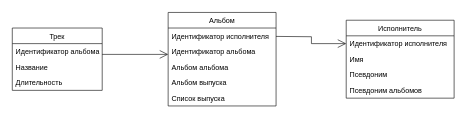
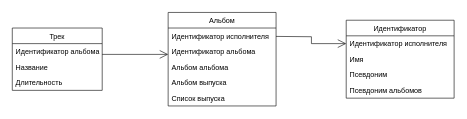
  <mxCell id="0" />
  <mxCell id="1" parent="0" />
  <mxCell id="2" value="Трек" style="swimlane;fontStyle=0;childLayout=stackLayout;horizontal=1;startSize=26;fillColor=none;horizontalStack=0;resizeParent=1;resizeParentMax=0;resizeLast=0;collapsible=1;marginBottom=0;" vertex="1" parent="1"><mxGeometry x="20" y="46" width="150" height="104" as="geometry" /></mxCell>
  <mxCell id="3" value="Идентификатор альбома" style="text;strokeColor=none;fillColor=none;align=left;verticalAlign=top;spacingLeft=4;spacingRight=4;overflow=hidden;rotatable=0;points=[[0,0.5],[1,0.5]];portConstraint=eastwest;" vertex="1" parent="2"><mxGeometry y="26" width="150" height="26" as="geometry" /></mxCell>
  <mxCell id="4" value="Название" style="text;strokeColor=none;fillColor=none;align=left;verticalAlign=top;spacingLeft=4;spacingRight=4;overflow=hidden;rotatable=0;points=[[0,0.5],[1,0.5]];portConstraint=eastwest;" vertex="1" parent="2"><mxGeometry y="52" width="150" height="26" as="geometry" /></mxCell>
  <mxCell id="5" value="Длительность" style="text;strokeColor=none;fillColor=none;align=left;verticalAlign=top;spacingLeft=4;spacingRight=4;overflow=hidden;rotatable=0;points=[[0,0.5],[1,0.5]];portConstraint=eastwest;" vertex="1" parent="2"><mxGeometry y="78" width="150" height="26" as="geometry" /></mxCell>
  <mxCell id="6" value="Альбом" style="swimlane;fontStyle=0;childLayout=stackLayout;horizontal=1;startSize=26;fillColor=none;horizontalStack=0;resizeParent=1;resizeParentMax=0;resizeLast=0;collapsible=1;marginBottom=0;" vertex="1" parent="1"><mxGeometry x="280" y="20" width="180" height="156" as="geometry" /></mxCell>
  <mxCell id="7" value="Идентификатор исполнителя" style="text;strokeColor=none;fillColor=none;align=left;verticalAlign=top;spacingLeft=4;spacingRight=4;overflow=hidden;rotatable=0;points=[[0,0.5],[1,0.5]];portConstraint=eastwest;" vertex="1" parent="6"><mxGeometry y="26" width="180" height="26" as="geometry" /></mxCell>
  <mxCell id="8" value="Идентификатор альбома" style="text;strokeColor=none;fillColor=none;align=left;verticalAlign=top;spacingLeft=4;spacingRight=4;overflow=hidden;rotatable=0;points=[[0,0.5],[1,0.5]];portConstraint=eastwest;" vertex="1" parent="6"><mxGeometry y="52" width="180" height="26" as="geometry" /></mxCell>
  <mxCell id="9" value="Альбом альбома" style="text;strokeColor=none;fillColor=none;align=left;verticalAlign=top;spacingLeft=4;spacingRight=4;overflow=hidden;rotatable=0;points=[[0,0.5],[1,0.5]];portConstraint=eastwest;" vertex="1" parent="6"><mxGeometry y="78" width="180" height="26" as="geometry" /></mxCell>
  <mxCell id="10" value="Альбом выпуска" style="text;strokeColor=none;fillColor=none;align=left;verticalAlign=top;spacingLeft=4;spacingRight=4;overflow=hidden;rotatable=0;points=[[0,0.5],[1,0.5]];portConstraint=eastwest;" vertex="1" parent="6"><mxGeometry y="104" width="180" height="26" as="geometry" /></mxCell>
  <mxCell id="11" value="Список выпуска" style="text;strokeColor=none;fillColor=none;align=left;verticalAlign=top;spacingLeft=4;spacingRight=4;overflow=hidden;rotatable=0;points=[[0,0.5],[1,0.5]];portConstraint=eastwest;" vertex="1" parent="6"><mxGeometry y="130" width="180" height="26" as="geometry" /></mxCell>
- <mxCell id="12" value="Исполнитель" style="swimlane;fontStyle=0;childLayout=stackLayout;horizontal=1;startSize=26;fillColor=none;horizontalStack=0;resizeParent=1;resizeParentMax=0;resizeLast=0;collapsible=1;marginBottom=0;" vertex="1" parent="1"><mxGeometry x="577" y="33" width="180" height="130" as="geometry" /></mxCell>
+ <mxCell id="12" value="Идентификатор" style="swimlane;fontStyle=0;childLayout=stackLayout;horizontal=1;startSize=26;fillColor=none;horizontalStack=0;resizeParent=1;resizeParentMax=0;resizeLast=0;collapsible=1;marginBottom=0;" vertex="1" parent="1"><mxGeometry x="577" y="33" width="180" height="130" as="geometry" /></mxCell>
  <mxCell id="13" value="Идентификатор исполнителя" style="text;strokeColor=none;fillColor=none;align=left;verticalAlign=top;spacingLeft=4;spacingRight=4;overflow=hidden;rotatable=0;points=[[0,0.5],[1,0.5]];portConstraint=eastwest;" vertex="1" parent="12"><mxGeometry y="26" width="180" height="26" as="geometry" /></mxCell>
  <mxCell id="14" value="Имя" style="text;strokeColor=none;fillColor=none;align=left;verticalAlign=top;spacingLeft=4;spacingRight=4;overflow=hidden;rotatable=0;points=[[0,0.5],[1,0.5]];portConstraint=eastwest;" vertex="1" parent="12"><mxGeometry y="52" width="180" height="26" as="geometry" /></mxCell>
  <mxCell id="15" value="Псевдоним" style="text;strokeColor=none;fillColor=none;align=left;verticalAlign=top;spacingLeft=4;spacingRight=4;overflow=hidden;rotatable=0;points=[[0,0.5],[1,0.5]];portConstraint=eastwest;" vertex="1" parent="12"><mxGeometry y="78" width="180" height="26" as="geometry" /></mxCell>
  <mxCell id="16" value="Псевдоним альбомов" style="text;strokeColor=none;fillColor=none;align=left;verticalAlign=top;spacingLeft=4;spacingRight=4;overflow=hidden;rotatable=0;points=[[0,0.5],[1,0.5]];portConstraint=eastwest;" vertex="1" parent="12"><mxGeometry y="104" width="180" height="26" as="geometry" /></mxCell>
  <mxCell id="17" value="" style="endArrow=open;endFill=1;endSize=12;html=1;rounded=0;edgeStyle=orthogonalEdgeStyle;" edge="1" parent="1"><mxGeometry width="160" relative="1" as="geometry"><mxPoint x="170" y="90" as="sourcePoint" /><mxPoint x="280" y="90" as="targetPoint" /></mxGeometry></mxCell>
  <mxCell id="18" value="" style="endArrow=open;endFill=1;endSize=12;html=1;rounded=0;edgeStyle=orthogonalEdgeStyle;entryX=0;entryY=0.5;entryDx=0;entryDy=0;" edge="1" parent="1" target="13"><mxGeometry width="160" relative="1" as="geometry"><mxPoint x="460" y="60" as="sourcePoint" /><mxPoint x="620" y="60" as="targetPoint" /></mxGeometry></mxCell>
